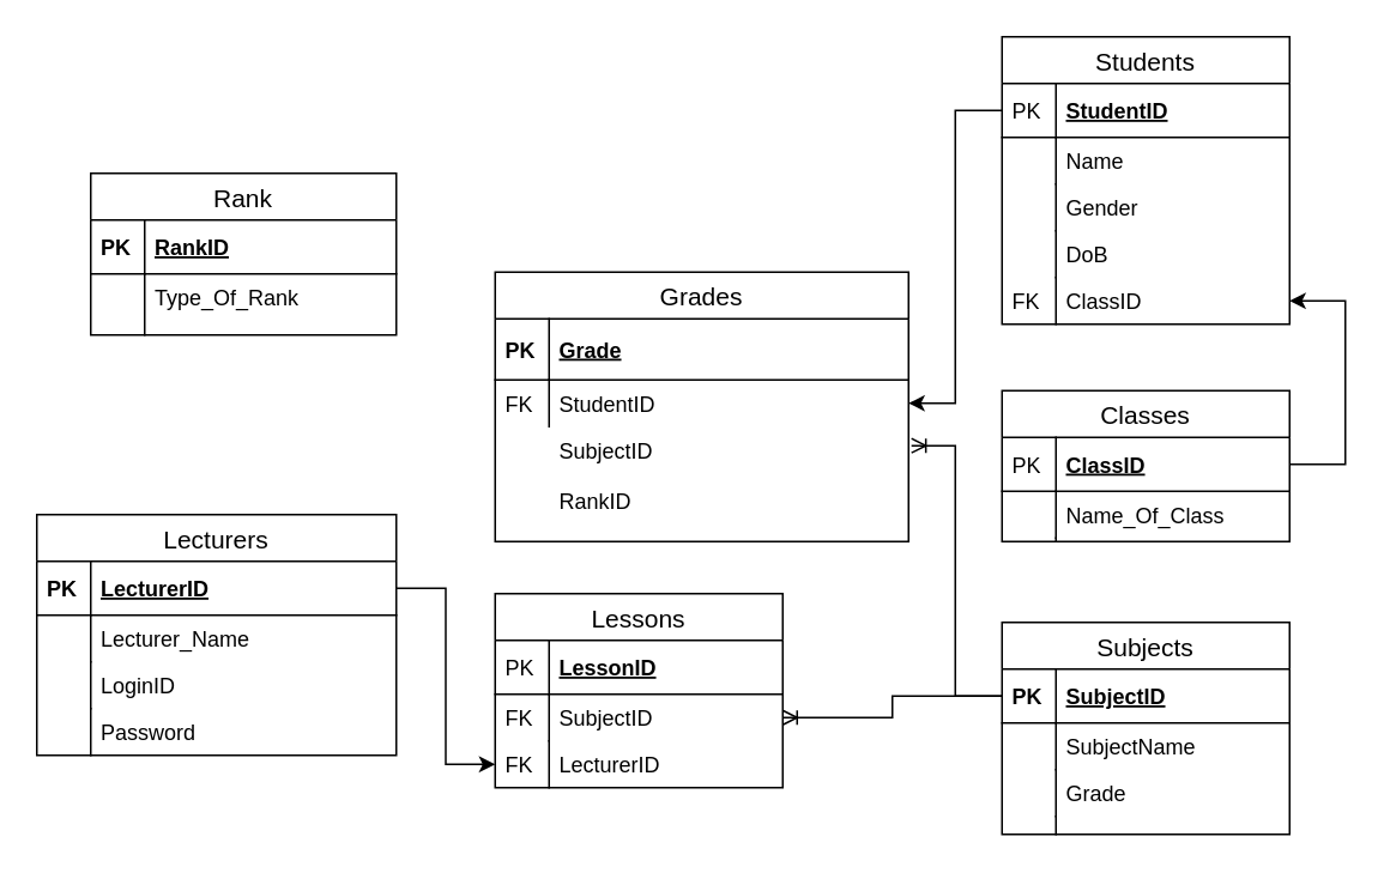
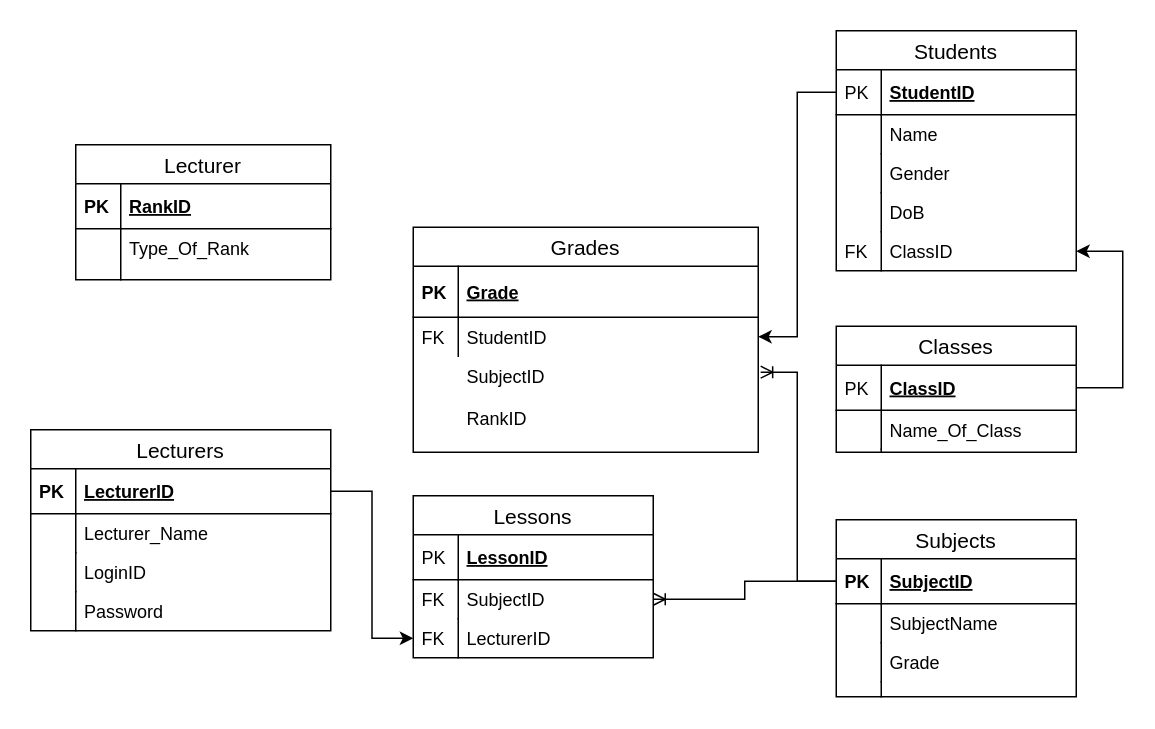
  <mxCell id="0" />
  <mxCell id="1" parent="0" />
  <mxCell id="2" value="Grades" style="swimlane;fontStyle=0;childLayout=stackLayout;horizontal=1;startSize=26;horizontalStack=0;resizeParent=1;resizeParentMax=0;resizeLast=0;collapsible=1;marginBottom=0;align=center;fontSize=14;" vertex="1" parent="1"><mxGeometry x="275" y="151" width="230" height="150" as="geometry" /></mxCell>
  <mxCell id="3" value="Grade" style="shape=partialRectangle;top=0;left=0;right=0;bottom=1;align=left;verticalAlign=middle;fillColor=none;spacingLeft=34;spacingRight=4;overflow=hidden;rotatable=0;points=[[0,0.5],[1,0.5]];portConstraint=eastwest;dropTarget=0;fontStyle=5;fontSize=12;" vertex="1" parent="2"><mxGeometry y="26" width="230" height="34" as="geometry" /></mxCell>
  <mxCell id="4" value="PK" style="shape=partialRectangle;top=0;left=0;bottom=0;fillColor=none;align=left;verticalAlign=middle;spacingLeft=4;spacingRight=4;overflow=hidden;rotatable=0;points=[];portConstraint=eastwest;part=1;fontSize=12;fontStyle=1" vertex="1" connectable="0" parent="3"><mxGeometry width="30" height="34" as="geometry" /></mxCell>
  <mxCell id="5" value="StudentID" style="shape=partialRectangle;top=0;left=0;right=0;bottom=0;align=left;verticalAlign=top;fillColor=none;spacingLeft=34;spacingRight=4;overflow=hidden;rotatable=0;points=[[0,0.5],[1,0.5]];portConstraint=eastwest;dropTarget=0;fontSize=12;" vertex="1" parent="2"><mxGeometry y="60" width="230" height="26" as="geometry" /></mxCell>
  <mxCell id="6" value="FK" style="shape=partialRectangle;top=0;left=0;bottom=0;fillColor=none;align=left;verticalAlign=top;spacingLeft=4;spacingRight=4;overflow=hidden;rotatable=0;points=[];portConstraint=eastwest;part=1;fontSize=12;" vertex="1" connectable="0" parent="5"><mxGeometry width="30" height="26" as="geometry" /></mxCell>
  <mxCell id="7" value="SubjectID&#10;&#10;RankID&#10;&#10;" style="shape=partialRectangle;top=0;left=0;right=0;bottom=0;align=left;verticalAlign=top;fillColor=none;spacingLeft=34;spacingRight=4;overflow=hidden;rotatable=0;points=[[0,0.5],[1,0.5]];portConstraint=eastwest;dropTarget=0;fontSize=12;" vertex="1" parent="2"><mxGeometry y="86" width="230" height="64" as="geometry" /></mxCell>
  <mxCell id="8" style="edgeStyle=orthogonalEdgeStyle;rounded=0;orthogonalLoop=1;jettySize=auto;html=1;exitX=1;exitY=0.5;exitDx=0;exitDy=0;entryX=1;entryY=0.5;entryDx=0;entryDy=0;" edge="1" parent="1" source="20" target="36"><mxGeometry relative="1" as="geometry"><Array as="points"><mxPoint x="748" y="258" /><mxPoint x="748" y="167" /></Array></mxGeometry></mxCell>
  <mxCell id="9" style="edgeStyle=orthogonalEdgeStyle;rounded=0;orthogonalLoop=1;jettySize=auto;html=1;entryX=1.007;entryY=0.166;entryDx=0;entryDy=0;entryPerimeter=0;endArrow=ERoneToMany;endFill=0;" edge="1" parent="1" source="11" target="7"><mxGeometry relative="1" as="geometry" /></mxCell>
  <mxCell id="10" value="Subjects" style="swimlane;fontStyle=0;childLayout=stackLayout;horizontal=1;startSize=26;horizontalStack=0;resizeParent=1;resizeParentMax=0;resizeLast=0;collapsible=1;marginBottom=0;align=center;fontSize=14;" vertex="1" parent="1"><mxGeometry x="557" y="346" width="160" height="118" as="geometry" /></mxCell>
  <mxCell id="11" value="SubjectID" style="shape=partialRectangle;top=0;left=0;right=0;bottom=1;align=left;verticalAlign=middle;fillColor=none;spacingLeft=34;spacingRight=4;overflow=hidden;rotatable=0;points=[[0,0.5],[1,0.5]];portConstraint=eastwest;dropTarget=0;fontStyle=5;fontSize=12;" vertex="1" parent="10"><mxGeometry y="26" width="160" height="30" as="geometry" /></mxCell>
  <mxCell id="12" value="PK" style="shape=partialRectangle;top=0;left=0;bottom=0;fillColor=none;align=left;verticalAlign=middle;spacingLeft=4;spacingRight=4;overflow=hidden;rotatable=0;points=[];portConstraint=eastwest;part=1;fontSize=12;fontStyle=1" vertex="1" connectable="0" parent="11"><mxGeometry width="30" height="30" as="geometry" /></mxCell>
  <mxCell id="13" value="SubjectName" style="shape=partialRectangle;top=0;left=0;right=0;bottom=0;align=left;verticalAlign=top;fillColor=none;spacingLeft=34;spacingRight=4;overflow=hidden;rotatable=0;points=[[0,0.5],[1,0.5]];portConstraint=eastwest;dropTarget=0;fontSize=12;" vertex="1" parent="10"><mxGeometry y="56" width="160" height="26" as="geometry" /></mxCell>
  <mxCell id="14" value="" style="shape=partialRectangle;top=0;left=0;bottom=0;fillColor=none;align=left;verticalAlign=top;spacingLeft=4;spacingRight=4;overflow=hidden;rotatable=0;points=[];portConstraint=eastwest;part=1;fontSize=12;" vertex="1" connectable="0" parent="13"><mxGeometry width="30" height="26" as="geometry" /></mxCell>
  <mxCell id="15" value="Grade" style="shape=partialRectangle;top=0;left=0;right=0;bottom=0;align=left;verticalAlign=top;fillColor=none;spacingLeft=34;spacingRight=4;overflow=hidden;rotatable=0;points=[[0,0.5],[1,0.5]];portConstraint=eastwest;dropTarget=0;fontSize=12;" vertex="1" parent="10"><mxGeometry y="82" width="160" height="26" as="geometry" /></mxCell>
  <mxCell id="16" value="" style="shape=partialRectangle;top=0;left=0;bottom=0;fillColor=none;align=left;verticalAlign=top;spacingLeft=4;spacingRight=4;overflow=hidden;rotatable=0;points=[];portConstraint=eastwest;part=1;fontSize=12;" vertex="1" connectable="0" parent="15"><mxGeometry width="30" height="26" as="geometry" /></mxCell>
  <mxCell id="17" value="" style="shape=partialRectangle;top=0;left=0;right=0;bottom=0;align=left;verticalAlign=top;fillColor=none;spacingLeft=34;spacingRight=4;overflow=hidden;rotatable=0;points=[[0,0.5],[1,0.5]];portConstraint=eastwest;dropTarget=0;fontSize=12;" vertex="1" parent="10"><mxGeometry y="108" width="160" height="10" as="geometry" /></mxCell>
  <mxCell id="18" value="" style="shape=partialRectangle;top=0;left=0;bottom=0;fillColor=none;align=left;verticalAlign=top;spacingLeft=4;spacingRight=4;overflow=hidden;rotatable=0;points=[];portConstraint=eastwest;part=1;fontSize=12;" vertex="1" connectable="0" parent="17"><mxGeometry width="30" height="10" as="geometry" /></mxCell>
  <mxCell id="19" value="Classes" style="swimlane;fontStyle=0;childLayout=stackLayout;horizontal=1;startSize=26;horizontalStack=0;resizeParent=1;resizeParentMax=0;resizeLast=0;collapsible=1;marginBottom=0;align=center;fontSize=14;" vertex="1" parent="1"><mxGeometry x="557" y="217" width="160" height="84" as="geometry" /></mxCell>
  <mxCell id="20" value="ClassID" style="shape=partialRectangle;top=0;left=0;right=0;bottom=1;align=left;verticalAlign=middle;fillColor=none;spacingLeft=34;spacingRight=4;overflow=hidden;rotatable=0;points=[[0,0.5],[1,0.5]];portConstraint=eastwest;dropTarget=0;fontStyle=5;fontSize=12;" vertex="1" parent="19"><mxGeometry y="26" width="160" height="30" as="geometry" /></mxCell>
  <mxCell id="21" value="PK" style="shape=partialRectangle;top=0;left=0;bottom=0;fillColor=none;align=left;verticalAlign=middle;spacingLeft=4;spacingRight=4;overflow=hidden;rotatable=0;points=[];portConstraint=eastwest;part=1;fontSize=12;" vertex="1" connectable="0" parent="20"><mxGeometry width="30" height="30" as="geometry" /></mxCell>
  <mxCell id="22" value="Name_Of_Class" style="shape=partialRectangle;top=0;left=0;right=0;bottom=0;align=left;verticalAlign=top;fillColor=none;spacingLeft=34;spacingRight=4;overflow=hidden;rotatable=0;points=[[0,0.5],[1,0.5]];portConstraint=eastwest;dropTarget=0;fontSize=12;" vertex="1" parent="19"><mxGeometry y="56" width="160" height="26" as="geometry" /></mxCell>
  <mxCell id="23" value="" style="shape=partialRectangle;top=0;left=0;bottom=0;fillColor=none;align=left;verticalAlign=top;spacingLeft=4;spacingRight=4;overflow=hidden;rotatable=0;points=[];portConstraint=eastwest;part=1;fontSize=12;" vertex="1" connectable="0" parent="22"><mxGeometry width="30" height="26" as="geometry" /></mxCell>
  <mxCell id="24" value="" style="shape=partialRectangle;top=0;left=0;right=0;bottom=0;align=left;verticalAlign=top;fillColor=none;spacingLeft=34;spacingRight=4;overflow=hidden;rotatable=0;points=[[0,0.5],[1,0.5]];portConstraint=eastwest;dropTarget=0;fontSize=12;" vertex="1" parent="19"><mxGeometry y="82" width="160" height="2" as="geometry" /></mxCell>
  <mxCell id="25" value="" style="shape=partialRectangle;top=0;left=0;bottom=0;fillColor=none;align=left;verticalAlign=top;spacingLeft=4;spacingRight=4;overflow=hidden;rotatable=0;points=[];portConstraint=eastwest;part=1;fontSize=12;" vertex="1" connectable="0" parent="24"><mxGeometry width="30" height="2" as="geometry" /></mxCell>
  <mxCell id="26" style="edgeStyle=orthogonalEdgeStyle;rounded=0;orthogonalLoop=1;jettySize=auto;html=1;exitX=0;exitY=0.5;exitDx=0;exitDy=0;entryX=1;entryY=0.5;entryDx=0;entryDy=0;" edge="1" parent="1" source="28" target="5"><mxGeometry relative="1" as="geometry" /></mxCell>
  <mxCell id="27" value="Students" style="swimlane;fontStyle=0;childLayout=stackLayout;horizontal=1;startSize=26;horizontalStack=0;resizeParent=1;resizeParentMax=0;resizeLast=0;collapsible=1;marginBottom=0;align=center;fontSize=14;" vertex="1" parent="1"><mxGeometry x="557" y="20" width="160" height="160" as="geometry" /></mxCell>
  <mxCell id="28" value="StudentID" style="shape=partialRectangle;top=0;left=0;right=0;bottom=1;align=left;verticalAlign=middle;fillColor=none;spacingLeft=34;spacingRight=4;overflow=hidden;rotatable=0;points=[[0,0.5],[1,0.5]];portConstraint=eastwest;dropTarget=0;fontStyle=5;fontSize=12;" vertex="1" parent="27"><mxGeometry y="26" width="160" height="30" as="geometry" /></mxCell>
  <mxCell id="29" value="PK" style="shape=partialRectangle;top=0;left=0;bottom=0;fillColor=none;align=left;verticalAlign=middle;spacingLeft=4;spacingRight=4;overflow=hidden;rotatable=0;points=[];portConstraint=eastwest;part=1;fontSize=12;" vertex="1" connectable="0" parent="28"><mxGeometry width="30" height="30" as="geometry" /></mxCell>
  <mxCell id="30" value="Name" style="shape=partialRectangle;top=0;left=0;right=0;bottom=0;align=left;verticalAlign=top;fillColor=none;spacingLeft=34;spacingRight=4;overflow=hidden;rotatable=0;points=[[0,0.5],[1,0.5]];portConstraint=eastwest;dropTarget=0;fontSize=12;" vertex="1" parent="27"><mxGeometry y="56" width="160" height="26" as="geometry" /></mxCell>
  <mxCell id="31" value="" style="shape=partialRectangle;top=0;left=0;bottom=0;fillColor=none;align=left;verticalAlign=top;spacingLeft=4;spacingRight=4;overflow=hidden;rotatable=0;points=[];portConstraint=eastwest;part=1;fontSize=12;" vertex="1" connectable="0" parent="30"><mxGeometry width="30" height="26" as="geometry" /></mxCell>
  <mxCell id="32" value="Gender" style="shape=partialRectangle;top=0;left=0;right=0;bottom=0;align=left;verticalAlign=top;fillColor=none;spacingLeft=34;spacingRight=4;overflow=hidden;rotatable=0;points=[[0,0.5],[1,0.5]];portConstraint=eastwest;dropTarget=0;fontSize=12;" vertex="1" parent="27"><mxGeometry y="82" width="160" height="26" as="geometry" /></mxCell>
  <mxCell id="33" value="" style="shape=partialRectangle;top=0;left=0;bottom=0;fillColor=none;align=left;verticalAlign=top;spacingLeft=4;spacingRight=4;overflow=hidden;rotatable=0;points=[];portConstraint=eastwest;part=1;fontSize=12;" vertex="1" connectable="0" parent="32"><mxGeometry width="30" height="26" as="geometry" /></mxCell>
  <mxCell id="34" value="DoB" style="shape=partialRectangle;top=0;left=0;right=0;bottom=0;align=left;verticalAlign=top;fillColor=none;spacingLeft=34;spacingRight=4;overflow=hidden;rotatable=0;points=[[0,0.5],[1,0.5]];portConstraint=eastwest;dropTarget=0;fontSize=12;" vertex="1" parent="27"><mxGeometry y="108" width="160" height="26" as="geometry" /></mxCell>
  <mxCell id="35" value="" style="shape=partialRectangle;top=0;left=0;bottom=0;fillColor=none;align=left;verticalAlign=top;spacingLeft=4;spacingRight=4;overflow=hidden;rotatable=0;points=[];portConstraint=eastwest;part=1;fontSize=12;" vertex="1" connectable="0" parent="34"><mxGeometry width="30" height="26" as="geometry" /></mxCell>
  <mxCell id="36" value="ClassID" style="shape=partialRectangle;top=0;left=0;right=0;bottom=0;align=left;verticalAlign=top;fillColor=none;spacingLeft=34;spacingRight=4;overflow=hidden;rotatable=0;points=[[0,0.5],[1,0.5]];portConstraint=eastwest;dropTarget=0;fontSize=12;" vertex="1" parent="27"><mxGeometry y="134" width="160" height="26" as="geometry" /></mxCell>
  <mxCell id="37" value="FK" style="shape=partialRectangle;top=0;left=0;bottom=0;fillColor=none;align=left;verticalAlign=top;spacingLeft=4;spacingRight=4;overflow=hidden;rotatable=0;points=[];portConstraint=eastwest;part=1;fontSize=12;" vertex="1" connectable="0" parent="36"><mxGeometry width="30" height="26" as="geometry" /></mxCell>
  <mxCell id="38" value="Lessons" style="swimlane;fontStyle=0;childLayout=stackLayout;horizontal=1;startSize=26;horizontalStack=0;resizeParent=1;resizeParentMax=0;resizeLast=0;collapsible=1;marginBottom=0;align=center;fontSize=14;" vertex="1" parent="1"><mxGeometry x="275" y="330" width="160" height="108" as="geometry" /></mxCell>
  <mxCell id="39" value="LessonID" style="shape=partialRectangle;top=0;left=0;right=0;bottom=1;align=left;verticalAlign=middle;fillColor=none;spacingLeft=34;spacingRight=4;overflow=hidden;rotatable=0;points=[[0,0.5],[1,0.5]];portConstraint=eastwest;dropTarget=0;fontStyle=5;fontSize=12;" vertex="1" parent="38"><mxGeometry y="26" width="160" height="30" as="geometry" /></mxCell>
  <mxCell id="40" value="PK" style="shape=partialRectangle;top=0;left=0;bottom=0;fillColor=none;align=left;verticalAlign=middle;spacingLeft=4;spacingRight=4;overflow=hidden;rotatable=0;points=[];portConstraint=eastwest;part=1;fontSize=12;" vertex="1" connectable="0" parent="39"><mxGeometry width="30" height="30" as="geometry" /></mxCell>
  <mxCell id="41" value="SubjectID" style="shape=partialRectangle;top=0;left=0;right=0;bottom=0;align=left;verticalAlign=top;fillColor=none;spacingLeft=34;spacingRight=4;overflow=hidden;rotatable=0;points=[[0,0.5],[1,0.5]];portConstraint=eastwest;dropTarget=0;fontSize=12;" vertex="1" parent="38"><mxGeometry y="56" width="160" height="26" as="geometry" /></mxCell>
  <mxCell id="42" value="FK" style="shape=partialRectangle;top=0;left=0;bottom=0;fillColor=none;align=left;verticalAlign=top;spacingLeft=4;spacingRight=4;overflow=hidden;rotatable=0;points=[];portConstraint=eastwest;part=1;fontSize=12;" vertex="1" connectable="0" parent="41"><mxGeometry width="30" height="26" as="geometry" /></mxCell>
  <mxCell id="43" value="LecturerID" style="shape=partialRectangle;top=0;left=0;right=0;bottom=0;align=left;verticalAlign=top;fillColor=none;spacingLeft=34;spacingRight=4;overflow=hidden;rotatable=0;points=[[0,0.5],[1,0.5]];portConstraint=eastwest;dropTarget=0;fontSize=12;" vertex="1" parent="38"><mxGeometry y="82" width="160" height="26" as="geometry" /></mxCell>
  <mxCell id="44" value="FK" style="shape=partialRectangle;top=0;left=0;bottom=0;fillColor=none;align=left;verticalAlign=top;spacingLeft=4;spacingRight=4;overflow=hidden;rotatable=0;points=[];portConstraint=eastwest;part=1;fontSize=12;" vertex="1" connectable="0" parent="43"><mxGeometry width="30" height="26" as="geometry" /></mxCell>
  <mxCell id="45" style="edgeStyle=orthogonalEdgeStyle;rounded=0;orthogonalLoop=1;jettySize=auto;html=1;exitX=1;exitY=0.5;exitDx=0;exitDy=0;entryX=0;entryY=0.5;entryDx=0;entryDy=0;endArrow=classic;endFill=1;" edge="1" parent="1" source="53" target="43"><mxGeometry relative="1" as="geometry" /></mxCell>
  <mxCell id="46" style="edgeStyle=orthogonalEdgeStyle;rounded=0;orthogonalLoop=1;jettySize=auto;html=1;exitX=0;exitY=0.5;exitDx=0;exitDy=0;entryX=1;entryY=0.5;entryDx=0;entryDy=0;endArrow=ERoneToMany;endFill=0;" edge="1" parent="1" source="11" target="41"><mxGeometry relative="1" as="geometry" /></mxCell>
- <mxCell id="47" value="Rank" style="swimlane;fontStyle=0;childLayout=stackLayout;horizontal=1;startSize=26;horizontalStack=0;resizeParent=1;resizeParentMax=0;resizeLast=0;collapsible=1;marginBottom=0;align=center;fontSize=14;" vertex="1" parent="1"><mxGeometry x="50" y="96" width="170" height="90" as="geometry" /></mxCell>
+ <mxCell id="47" value="Lecturer" style="swimlane;fontStyle=0;childLayout=stackLayout;horizontal=1;startSize=26;horizontalStack=0;resizeParent=1;resizeParentMax=0;resizeLast=0;collapsible=1;marginBottom=0;align=center;fontSize=14;" vertex="1" parent="1"><mxGeometry x="50" y="96" width="170" height="90" as="geometry" /></mxCell>
  <mxCell id="48" value="RankID" style="shape=partialRectangle;top=0;left=0;right=0;bottom=1;align=left;verticalAlign=middle;fillColor=none;spacingLeft=34;spacingRight=4;overflow=hidden;rotatable=0;points=[[0,0.5],[1,0.5]];portConstraint=eastwest;dropTarget=0;fontStyle=5;fontSize=12;" vertex="1" parent="47"><mxGeometry y="26" width="170" height="30" as="geometry" /></mxCell>
  <mxCell id="49" value="PK" style="shape=partialRectangle;top=0;left=0;bottom=0;fillColor=none;align=left;verticalAlign=middle;spacingLeft=4;spacingRight=4;overflow=hidden;rotatable=0;points=[];portConstraint=eastwest;part=1;fontSize=12;fontStyle=1" vertex="1" connectable="0" parent="48"><mxGeometry width="30" height="30" as="geometry" /></mxCell>
  <mxCell id="50" value="Type_Of_Rank&#10;&#10;" style="shape=partialRectangle;top=0;left=0;right=0;bottom=0;align=left;verticalAlign=top;fillColor=none;spacingLeft=34;spacingRight=4;overflow=hidden;rotatable=0;points=[[0,0.5],[1,0.5]];portConstraint=eastwest;dropTarget=0;fontSize=12;" vertex="1" parent="47"><mxGeometry y="56" width="170" height="34" as="geometry" /></mxCell>
  <mxCell id="51" value="" style="shape=partialRectangle;top=0;left=0;bottom=0;fillColor=none;align=left;verticalAlign=top;spacingLeft=4;spacingRight=4;overflow=hidden;rotatable=0;points=[];portConstraint=eastwest;part=1;fontSize=12;" vertex="1" connectable="0" parent="50"><mxGeometry width="30" height="34" as="geometry" /></mxCell>
  <mxCell id="52" value="Lecturers" style="swimlane;fontStyle=0;childLayout=stackLayout;horizontal=1;startSize=26;horizontalStack=0;resizeParent=1;resizeParentMax=0;resizeLast=0;collapsible=1;marginBottom=0;align=center;fontSize=14;" vertex="1" parent="1"><mxGeometry x="20" y="286" width="200" height="134" as="geometry" /></mxCell>
  <mxCell id="53" value="LecturerID" style="shape=partialRectangle;top=0;left=0;right=0;bottom=1;align=left;verticalAlign=middle;fillColor=none;spacingLeft=34;spacingRight=4;overflow=hidden;rotatable=0;points=[[0,0.5],[1,0.5]];portConstraint=eastwest;dropTarget=0;fontStyle=5;fontSize=12;" vertex="1" parent="52"><mxGeometry y="26" width="200" height="30" as="geometry" /></mxCell>
  <mxCell id="54" value="PK" style="shape=partialRectangle;top=0;left=0;bottom=0;fillColor=none;align=left;verticalAlign=middle;spacingLeft=4;spacingRight=4;overflow=hidden;rotatable=0;points=[];portConstraint=eastwest;part=1;fontSize=12;fontStyle=1" vertex="1" connectable="0" parent="53"><mxGeometry width="30" height="30" as="geometry" /></mxCell>
  <mxCell id="55" value="Lecturer_Name" style="shape=partialRectangle;top=0;left=0;right=0;bottom=0;align=left;verticalAlign=top;fillColor=none;spacingLeft=34;spacingRight=4;overflow=hidden;rotatable=0;points=[[0,0.5],[1,0.5]];portConstraint=eastwest;dropTarget=0;fontSize=12;" vertex="1" parent="52"><mxGeometry y="56" width="200" height="26" as="geometry" /></mxCell>
  <mxCell id="56" value="" style="shape=partialRectangle;top=0;left=0;bottom=0;fillColor=none;align=left;verticalAlign=top;spacingLeft=4;spacingRight=4;overflow=hidden;rotatable=0;points=[];portConstraint=eastwest;part=1;fontSize=12;" vertex="1" connectable="0" parent="55"><mxGeometry width="30" height="26" as="geometry" /></mxCell>
  <mxCell id="57" value="LoginID" style="shape=partialRectangle;top=0;left=0;right=0;bottom=0;align=left;verticalAlign=top;fillColor=none;spacingLeft=34;spacingRight=4;overflow=hidden;rotatable=0;points=[[0,0.5],[1,0.5]];portConstraint=eastwest;dropTarget=0;fontSize=12;" vertex="1" parent="52"><mxGeometry y="82" width="200" height="26" as="geometry" /></mxCell>
  <mxCell id="58" value="" style="shape=partialRectangle;top=0;left=0;bottom=0;fillColor=none;align=left;verticalAlign=top;spacingLeft=4;spacingRight=4;overflow=hidden;rotatable=0;points=[];portConstraint=eastwest;part=1;fontSize=12;" vertex="1" connectable="0" parent="57"><mxGeometry width="30" height="26" as="geometry" /></mxCell>
  <mxCell id="59" value="Password" style="shape=partialRectangle;top=0;left=0;right=0;bottom=0;align=left;verticalAlign=top;fillColor=none;spacingLeft=34;spacingRight=4;overflow=hidden;rotatable=0;points=[[0,0.5],[1,0.5]];portConstraint=eastwest;dropTarget=0;fontSize=12;" vertex="1" parent="52"><mxGeometry y="108" width="200" height="26" as="geometry" /></mxCell>
  <mxCell id="60" value="" style="shape=partialRectangle;top=0;left=0;bottom=0;fillColor=none;align=left;verticalAlign=top;spacingLeft=4;spacingRight=4;overflow=hidden;rotatable=0;points=[];portConstraint=eastwest;part=1;fontSize=12;" vertex="1" connectable="0" parent="59"><mxGeometry width="30" height="26" as="geometry" /></mxCell>
